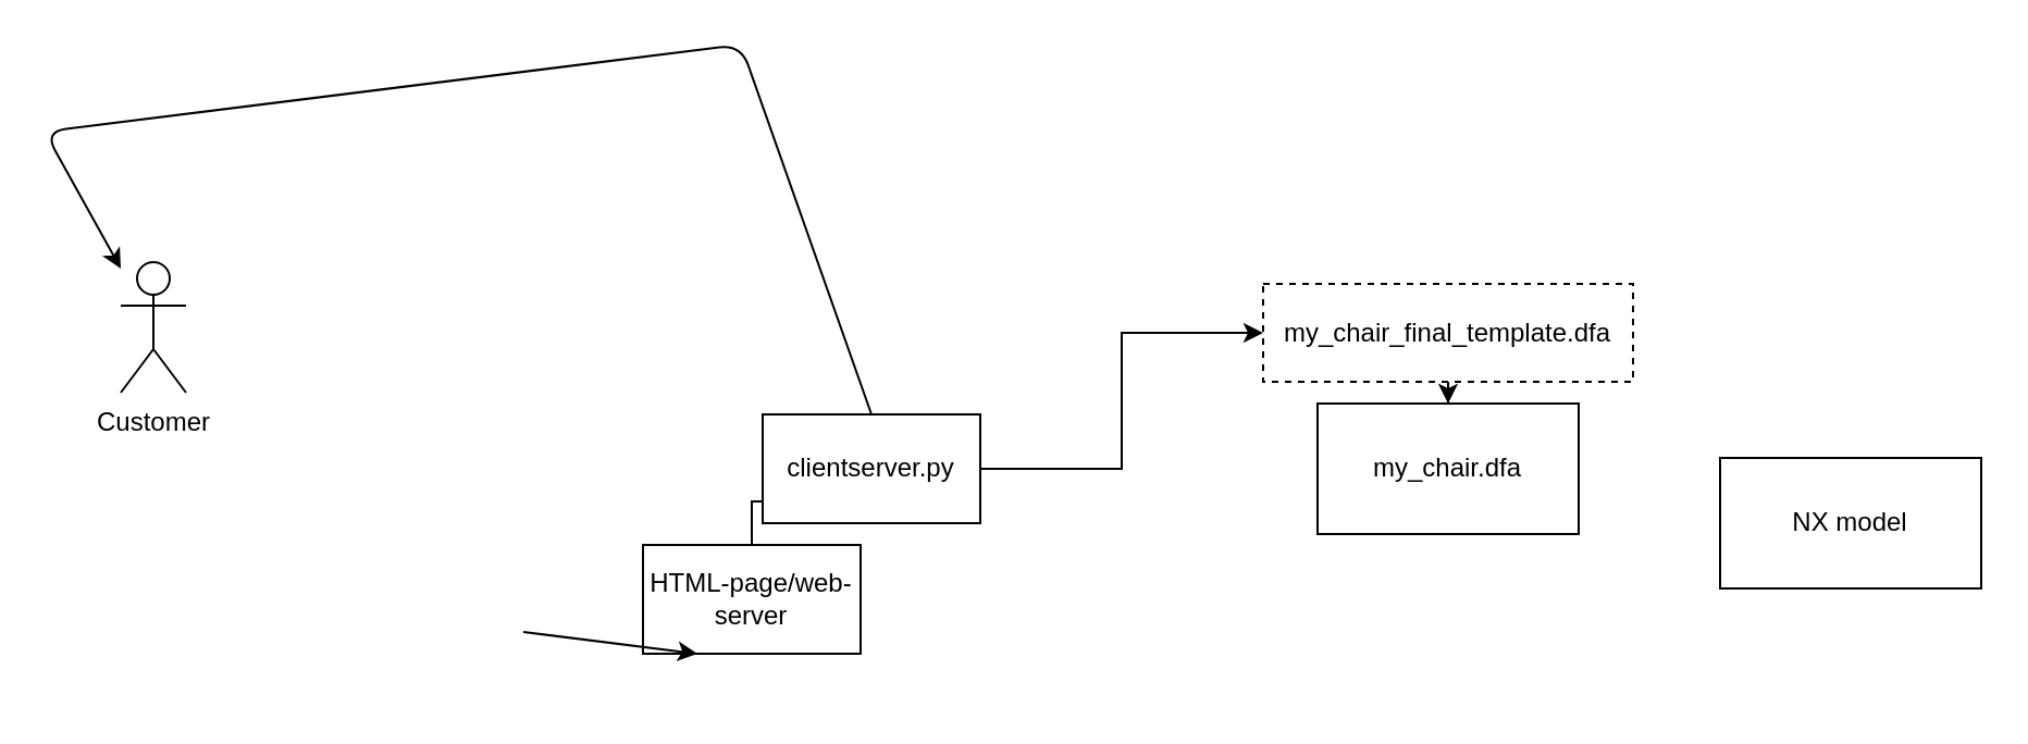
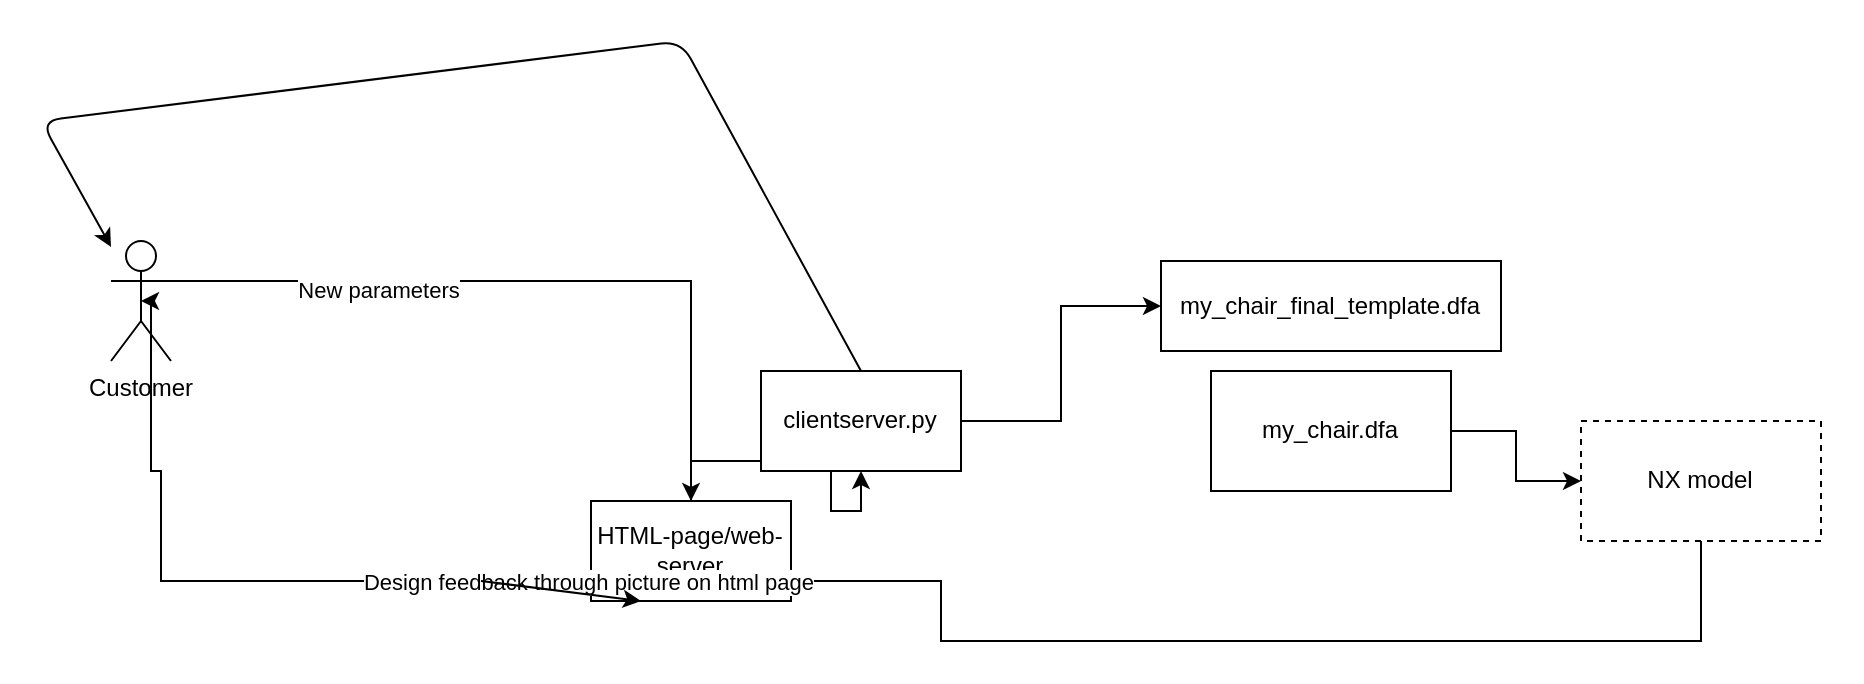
  <mxCell id="0" />
  <mxCell id="1" parent="0" />
  <mxCell id="2" style="edgeStyle=orthogonalEdgeStyle;rounded=0;orthogonalLoop=1;jettySize=auto;html=1;" edge="1" parent="1" source="3" target="8"><mxGeometry relative="1" as="geometry" /></mxCell>
  <mxCell id="3" value="HTML-page/web-server" style="rounded=0;whiteSpace=wrap;html=1;" vertex="1" parent="1"><mxGeometry x="295" y="250" width="100" height="50" as="geometry" /></mxCell>
+ <mxCell id="4" style="edgeStyle=orthogonalEdgeStyle;rounded=0;orthogonalLoop=1;jettySize=auto;html=1;entryX=0.5;entryY=0;entryDx=0;entryDy=0;" edge="1" parent="1" source="6" target="3"><mxGeometry relative="1" as="geometry"><mxPoint x="150" y="210" as="targetPoint" /><Array as="points"><mxPoint x="75" y="140" /><mxPoint x="260" y="140" /></Array></mxGeometry></mxCell>
+ <mxCell id="5" value="New parameters" style="edgeLabel;html=1;align=center;verticalAlign=middle;resizable=0;points=[];" vertex="1" connectable="0" parent="4"><mxGeometry x="-0.445" y="-4" relative="1" as="geometry"><mxPoint as="offset" /></mxGeometry></mxCell>
  <mxCell id="6" value="Customer" style="shape=umlActor;verticalLabelPosition=bottom;verticalAlign=top;html=1;outlineConnect=0;" vertex="1" parent="1"><mxGeometry x="55" y="120" width="30" height="60" as="geometry" /></mxCell>
  <mxCell id="7" style="edgeStyle=orthogonalEdgeStyle;rounded=0;orthogonalLoop=1;jettySize=auto;html=1;entryX=0;entryY=0.5;entryDx=0;entryDy=0;" edge="1" parent="1" source="8" target="10"><mxGeometry relative="1" as="geometry" /></mxCell>
- <mxCell id="8" value="clientserver.py" style="rounded=0;whiteSpace=wrap;html=1;" vertex="1" parent="1"><mxGeometry x="350" y="190" width="100" height="50" as="geometry" /></mxCell>
- <mxCell id="9" style="edgeStyle=orthogonalEdgeStyle;rounded=0;orthogonalLoop=1;jettySize=auto;html=1;" edge="1" parent="1" source="10" target="12"><mxGeometry relative="1" as="geometry" /></mxCell>
- <mxCell id="10" value="my_chair_final_template.dfa" style="rounded=0;whiteSpace=wrap;html=1;dashed=1;" vertex="1" parent="1"><mxGeometry x="580" y="130" width="170" height="45" as="geometry" /></mxCell>
+ <mxCell id="8" value="clientserver.py" style="rounded=0;whiteSpace=wrap;html=1;" vertex="1" parent="1"><mxGeometry x="380" y="185" width="100" height="50" as="geometry" /></mxCell>
+ <mxCell id="10" value="my_chair_final_template.dfa" style="rounded=0;whiteSpace=wrap;html=1;" vertex="1" parent="1"><mxGeometry x="580" y="130" width="170" height="45" as="geometry" /></mxCell>
+ <mxCell id="11" style="edgeStyle=orthogonalEdgeStyle;rounded=0;orthogonalLoop=1;jettySize=auto;html=1;" edge="1" parent="1" source="12" target="15"><mxGeometry relative="1" as="geometry" /></mxCell>
  <mxCell id="12" value="my_chair.dfa" style="rounded=0;whiteSpace=wrap;html=1;" vertex="1" parent="1"><mxGeometry x="605" y="185" width="120" height="60" as="geometry" /></mxCell>
- <mxCell id="15" value="NX model" style="rounded=0;whiteSpace=wrap;html=1;" vertex="1" parent="1"><mxGeometry x="790" y="210" width="120" height="60" as="geometry" /></mxCell>
+ <mxCell id="13" style="edgeStyle=orthogonalEdgeStyle;rounded=0;orthogonalLoop=1;jettySize=auto;html=1;entryX=0.5;entryY=0.5;entryDx=0;entryDy=0;entryPerimeter=0;" edge="1" parent="1" source="15" target="6"><mxGeometry relative="1" as="geometry"><mxPoint x="150" y="260" as="targetPoint" /><Array as="points"><mxPoint x="850" y="320" /><mxPoint x="470" y="320" /><mxPoint x="470" y="290" /><mxPoint x="80" y="290" /><mxPoint x="80" y="235" /><mxPoint x="75" y="235" /></Array></mxGeometry></mxCell>
+ <mxCell id="14" value="Design feedback through picture on html page" style="edgeLabel;html=1;align=center;verticalAlign=middle;resizable=0;points=[];" vertex="1" connectable="0" parent="13"><mxGeometry x="0.273" relative="1" as="geometry"><mxPoint as="offset" /></mxGeometry></mxCell>
+ <mxCell id="15" value="NX model" style="rounded=0;whiteSpace=wrap;html=1;dashed=1;" vertex="1" parent="1"><mxGeometry x="790" y="210" width="120" height="60" as="geometry" /></mxCell>
  <mxCell id="16" value="" style="endArrow=classic;html=1;entryX=0.25;entryY=1;entryDx=0;entryDy=0;" edge="1" parent="1" target="3"><mxGeometry width="50" height="50" relative="1" as="geometry"><mxPoint x="240" y="290" as="sourcePoint" /><mxPoint x="510" y="190" as="targetPoint" /></mxGeometry></mxCell>
  <mxCell id="17" value="" style="endArrow=classic;html=1;exitX=0.5;exitY=0;exitDx=0;exitDy=0;" edge="1" parent="1" source="8" target="6"><mxGeometry width="50" height="50" relative="1" as="geometry"><mxPoint x="450" y="240" as="sourcePoint" /><mxPoint x="430" y="30" as="targetPoint" /><Array as="points"><mxPoint x="340" y="20" /><mxPoint x="20" y="60" /></Array></mxGeometry></mxCell>
